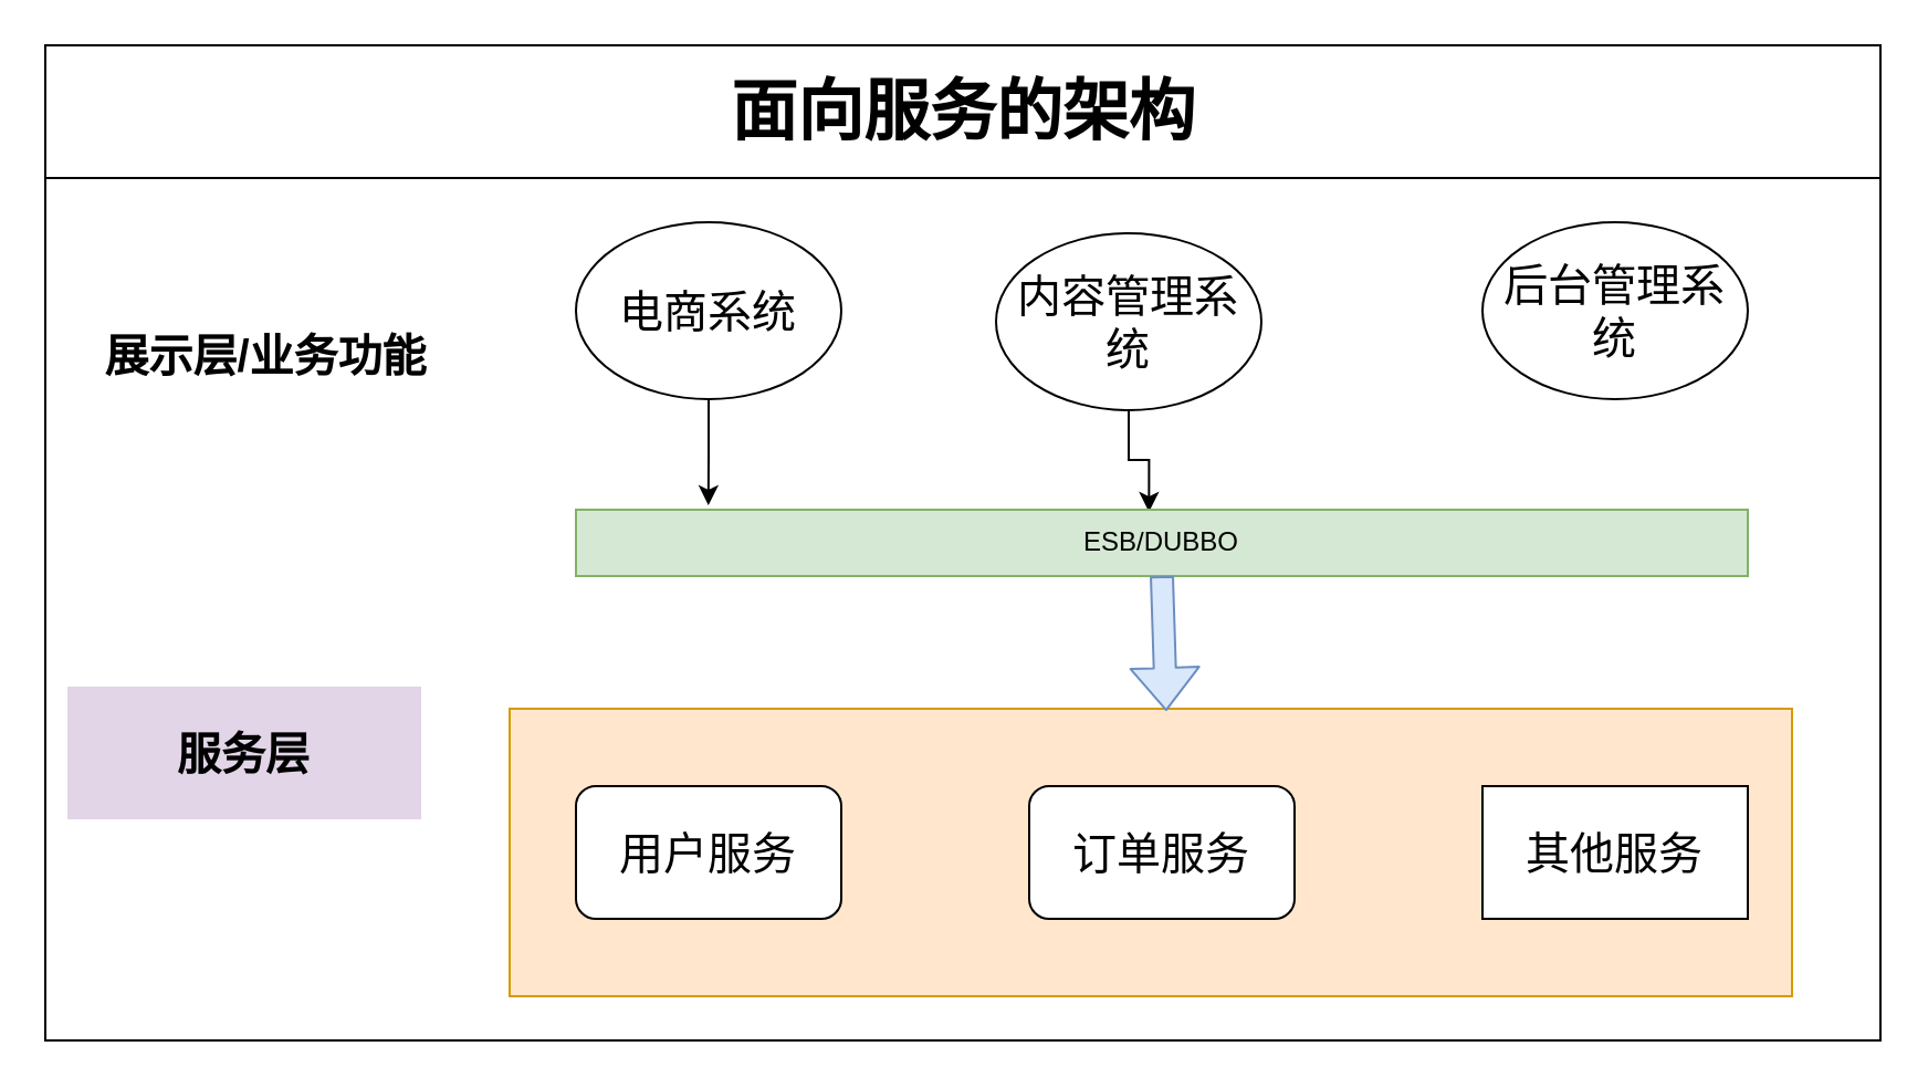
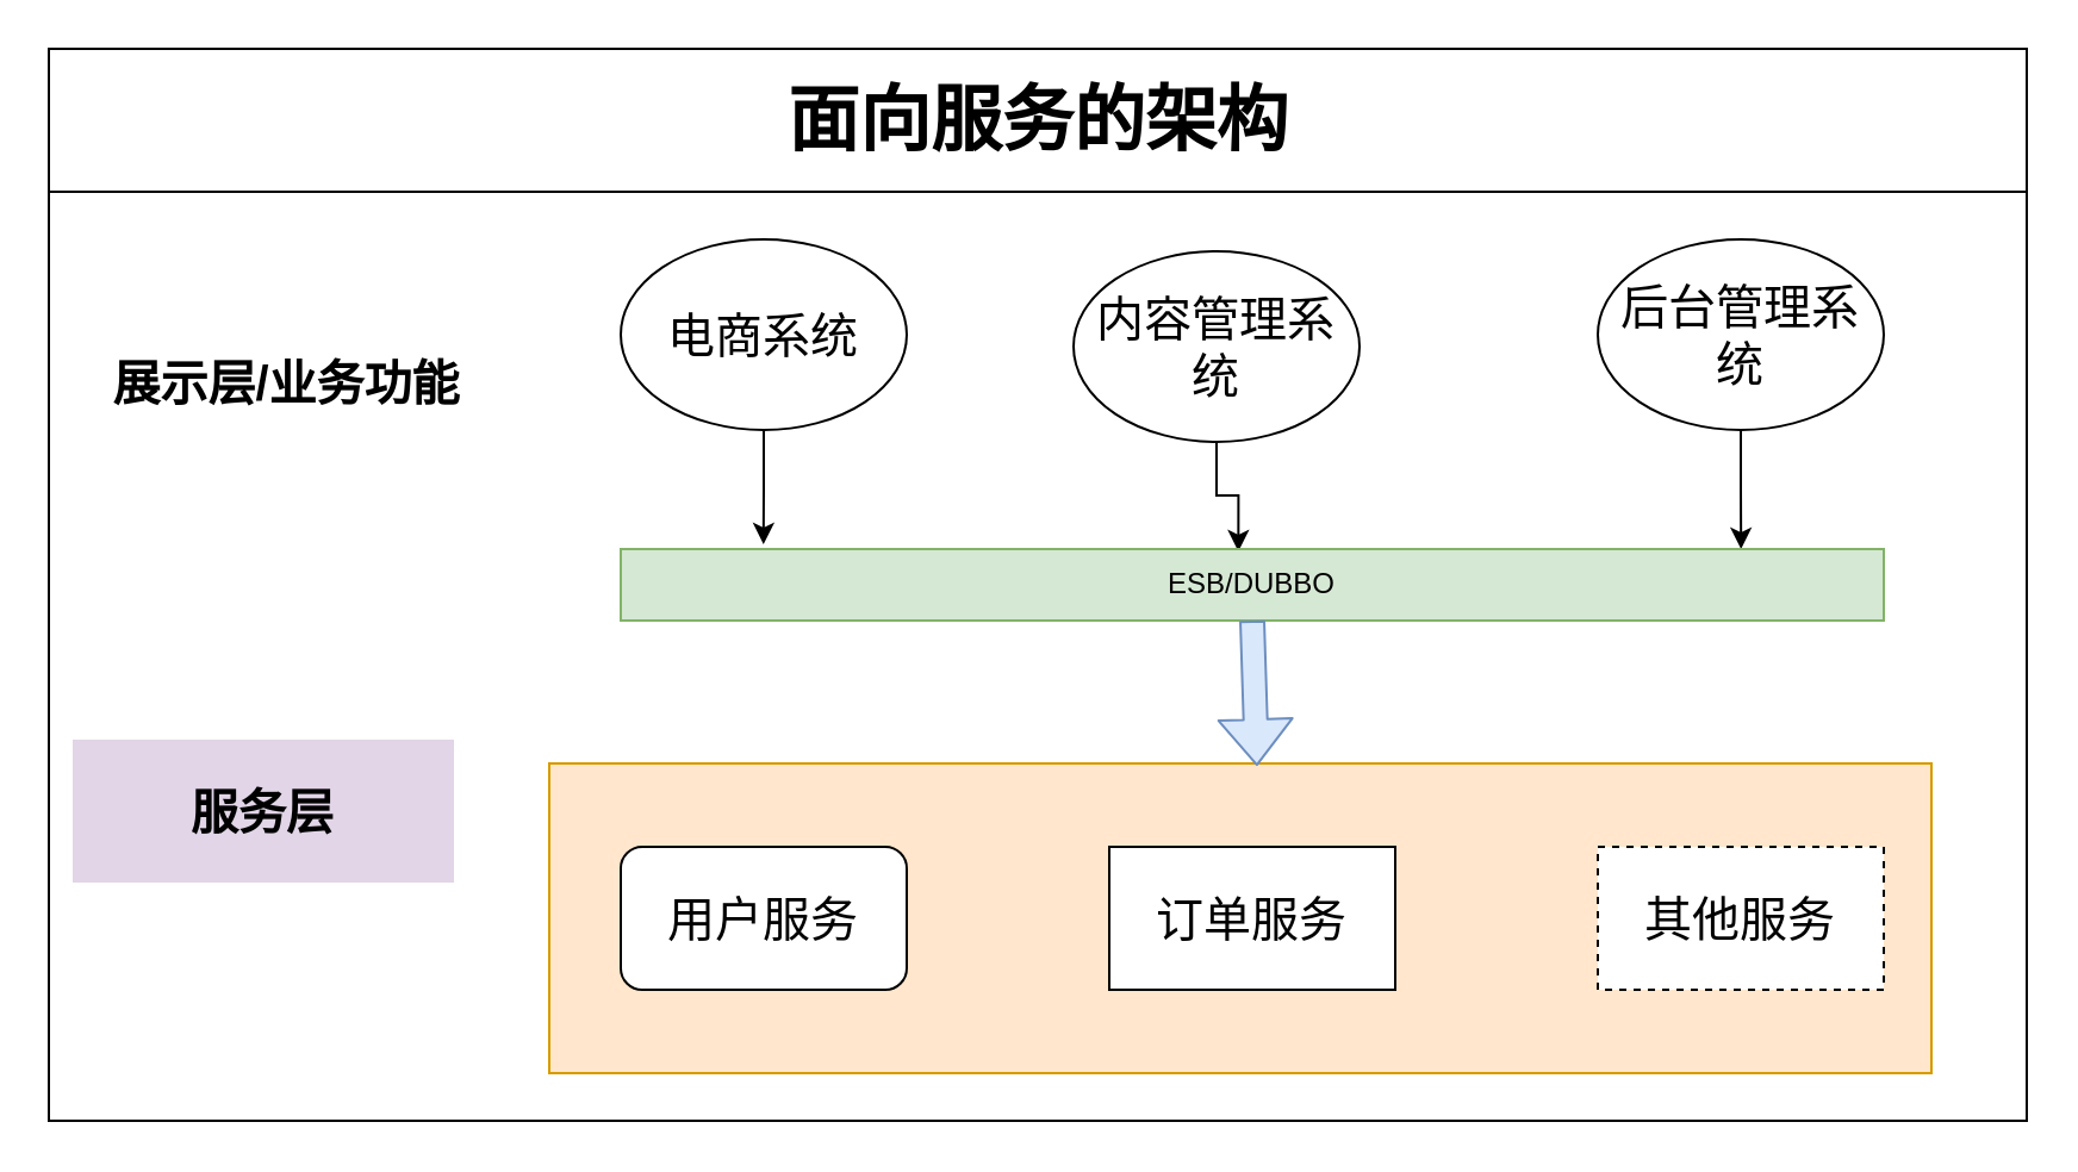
  <mxCell id="0" />
  <mxCell id="1" parent="0" />
  <mxCell id="2" value="面向服务的架构" style="swimlane;html=1;startSize=60;horizontal=1;containerType=tree;newEdgeStyle={&quot;edgeStyle&quot;:&quot;elbowEdgeStyle&quot;,&quot;startArrow&quot;:&quot;none&quot;,&quot;endArrow&quot;:&quot;none&quot;};fontSize=30;fontStyle=1" vertex="1" parent="1"><mxGeometry x="20" y="20" width="830" height="450" as="geometry" /></mxCell>
  <mxCell id="3" value="" style="rounded=0;whiteSpace=wrap;html=1;fillColor=#ffe6cc;strokeColor=#d79b00;" vertex="1" parent="2"><mxGeometry x="210" y="300" width="580" height="130" as="geometry" /></mxCell>
  <mxCell id="4" value="&lt;font style=&quot;font-size: 20px&quot;&gt;服务层&lt;/font&gt;" style="rounded=0;whiteSpace=wrap;html=1;fontSize=20;fontStyle=1;strokeColor=none;fillColor=#e1d5e7;" vertex="1" parent="2"><mxGeometry x="10" y="290" width="160" height="60" as="geometry" /></mxCell>
  <mxCell id="5" value="&lt;font style=&quot;font-size: 20px;&quot;&gt;展示层/业务功能&lt;/font&gt;" style="rounded=0;whiteSpace=wrap;html=1;fontSize=20;fontStyle=1;strokeColor=none;" vertex="1" parent="2"><mxGeometry x="20" y="110" width="160" height="60" as="geometry" /></mxCell>
  <mxCell id="6" style="edgeStyle=orthogonalEdgeStyle;rounded=0;orthogonalLoop=1;jettySize=auto;html=1;entryX=0.489;entryY=0.033;entryDx=0;entryDy=0;entryPerimeter=0;" edge="1" parent="2" source="7" target="15"><mxGeometry relative="1" as="geometry" /></mxCell>
  <mxCell id="7" value="内容管理系统" style="ellipse;whiteSpace=wrap;html=1;fontSize=20;" vertex="1" parent="2"><mxGeometry x="430" y="85" width="120" height="80" as="geometry" /></mxCell>
  <mxCell id="8" style="edgeStyle=orthogonalEdgeStyle;rounded=0;orthogonalLoop=1;jettySize=auto;html=1;entryX=0.113;entryY=-0.067;entryDx=0;entryDy=0;entryPerimeter=0;" edge="1" parent="2" source="9" target="15"><mxGeometry relative="1" as="geometry" /></mxCell>
  <mxCell id="9" value="电商系统" style="ellipse;whiteSpace=wrap;html=1;fontSize=20;" vertex="1" parent="2"><mxGeometry x="240" y="80" width="120" height="80" as="geometry" /></mxCell>
+ <mxCell id="10" style="edgeStyle=orthogonalEdgeStyle;rounded=0;orthogonalLoop=1;jettySize=auto;html=1;entryX=0.887;entryY=0;entryDx=0;entryDy=0;entryPerimeter=0;" edge="1" parent="2" source="11" target="15"><mxGeometry relative="1" as="geometry" /></mxCell>
  <mxCell id="11" value="后台管理系统" style="ellipse;whiteSpace=wrap;html=1;fontSize=20;" vertex="1" parent="2"><mxGeometry x="650" y="80" width="120" height="80" as="geometry" /></mxCell>
  <mxCell id="12" value="用户服务" style="whiteSpace=wrap;html=1;fontSize=20;rounded=1;" vertex="1" parent="2"><mxGeometry x="240" y="335" width="120" height="60" as="geometry" /></mxCell>
- <mxCell id="13" value="订单服务" style="whiteSpace=wrap;html=1;fontSize=20;rounded=1;" vertex="1" parent="2"><mxGeometry x="445" y="335" width="120" height="60" as="geometry" /></mxCell>
- <mxCell id="14" value="其他服务" style="rounded=0;whiteSpace=wrap;html=1;fontSize=20;" vertex="1" parent="2"><mxGeometry x="650" y="335" width="120" height="60" as="geometry" /></mxCell>
+ <mxCell id="13" value="订单服务" style="rounded=0;whiteSpace=wrap;html=1;fontSize=20;" vertex="1" parent="2"><mxGeometry x="445" y="335" width="120" height="60" as="geometry" /></mxCell>
+ <mxCell id="14" value="其他服务" style="rounded=0;whiteSpace=wrap;html=1;fontSize=20;dashed=1;" vertex="1" parent="2"><mxGeometry x="650" y="335" width="120" height="60" as="geometry" /></mxCell>
  <mxCell id="15" value="ESB/DUBBO" style="rounded=0;whiteSpace=wrap;html=1;fillColor=#d5e8d4;strokeColor=#82b366;" vertex="1" parent="2"><mxGeometry x="240" y="210" width="530" height="30" as="geometry" /></mxCell>
  <mxCell id="16" value="" style="shape=flexArrow;endArrow=classic;html=1;exitX=0.5;exitY=1;exitDx=0;exitDy=0;entryX=0.512;entryY=0.008;entryDx=0;entryDy=0;entryPerimeter=0;fillColor=#dae8fc;strokeColor=#6c8ebf;" edge="1" parent="2" source="15" target="3"><mxGeometry width="50" height="50" relative="1" as="geometry"><mxPoint x="380" y="300" as="sourcePoint" /><mxPoint x="430" y="250" as="targetPoint" /></mxGeometry></mxCell>
